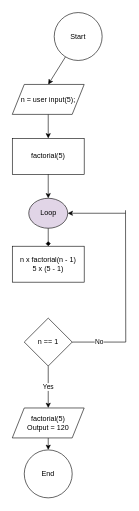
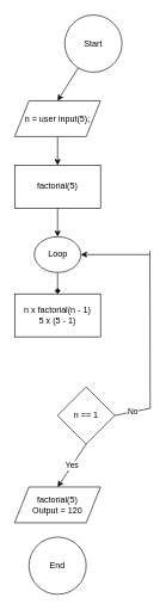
  <mxCell id="0" />
  <mxCell id="1" parent="0" />
  <mxCell id="2" style="edgeStyle=none;html=1;entryX=0.5;entryY=0;entryDx=0;entryDy=0;" edge="1" parent="1" target="12"><mxGeometry relative="1" as="geometry"><mxPoint x="80" y="170" as="sourcePoint" /><mxPoint x="80" y="210" as="targetPoint" /></mxGeometry></mxCell>
  <mxCell id="3" style="edgeStyle=none;html=1;entryX=0.5;entryY=0;entryDx=0;entryDy=0;" edge="1" parent="1" source="4"><mxGeometry relative="1" as="geometry"><mxPoint x="80" y="140" as="targetPoint" /></mxGeometry></mxCell>
  <mxCell id="4" value="Start" style="ellipse;whiteSpace=wrap;html=1;" vertex="1" parent="1"><mxGeometry x="90" y="20" width="80" height="80" as="geometry" /></mxCell>
  <mxCell id="5" style="edgeStyle=none;html=1;entryX=0.5;entryY=0;entryDx=0;entryDy=0;" edge="1" parent="1"><mxGeometry relative="1" as="geometry"><mxPoint x="80" y="270" as="sourcePoint" /><mxPoint x="80" y="330" as="targetPoint" /></mxGeometry></mxCell>
- <mxCell id="6" value="n == 1" style="rhombus;whiteSpace=wrap;html=1;" vertex="1" parent="1"><mxGeometry x="40" y="530" width="80" height="80" as="geometry" /></mxCell>
+ <mxCell id="6" value="n == 1" style="rhombus;whiteSpace=wrap;html=1;" vertex="1" parent="1"><mxGeometry x="80" y="540" width="80" height="80" as="geometry" /></mxCell>
  <mxCell id="7" value="No" style="endArrow=none;html=1;exitX=1;exitY=0.5;exitDx=0;exitDy=0;" edge="1" parent="1" source="6"><mxGeometry width="50" height="50" relative="1" as="geometry"><mxPoint x="129.41" y="570" as="sourcePoint" /><mxPoint x="209.41" y="570" as="targetPoint" /></mxGeometry></mxCell>
  <mxCell id="8" value="" style="endArrow=none;html=1;endSize=5;" edge="1" parent="1"><mxGeometry width="50" height="50" relative="1" as="geometry"><mxPoint x="209.41" y="570" as="sourcePoint" /><mxPoint x="209" y="350" as="targetPoint" /></mxGeometry></mxCell>
  <mxCell id="9" value="" style="endArrow=classic;html=1;entryX=1;entryY=0.5;entryDx=0;entryDy=0;" edge="1" parent="1" target="18"><mxGeometry width="50" height="50" relative="1" as="geometry"><mxPoint x="209" y="355" as="sourcePoint" /><mxPoint x="144.41" y="354.58" as="targetPoint" /></mxGeometry></mxCell>
  <mxCell id="10" value="Yes" style="endArrow=classic;html=1;exitX=0.5;exitY=1;exitDx=0;exitDy=0;" edge="1" parent="1" source="6"><mxGeometry width="50" height="50" relative="1" as="geometry"><mxPoint x="65" y="700" as="sourcePoint" /><mxPoint x="80" y="680" as="targetPoint" /></mxGeometry></mxCell>
  <mxCell id="11" value="n = user input(5);" style="shape=parallelogram;perimeter=parallelogramPerimeter;whiteSpace=wrap;html=1;fixedSize=1;" vertex="1" parent="1"><mxGeometry x="20" y="140" width="120" height="50" as="geometry" /></mxCell>
  <mxCell id="12" value="factorial(5)" style="rounded=0;whiteSpace=wrap;html=1;" vertex="1" parent="1"><mxGeometry x="20" y="230" width="120" height="60" as="geometry" /></mxCell>
  <mxCell id="13" value="n x factorial(n - 1)&lt;br&gt;5 x (5 - 1)" style="rounded=0;whiteSpace=wrap;html=1;" vertex="1" parent="1"><mxGeometry x="20" y="410" width="120" height="60" as="geometry" /></mxCell>
- <mxCell id="14" style="edgeStyle=none;html=1;entryX=0.5;entryY=0;entryDx=0;entryDy=0;" edge="1" parent="1" source="15" target="16"><mxGeometry relative="1" as="geometry" /></mxCell>
  <mxCell id="15" value="factorial(5)&lt;br&gt;Output = 120" style="shape=parallelogram;perimeter=parallelogramPerimeter;whiteSpace=wrap;html=1;fixedSize=1;" vertex="1" parent="1"><mxGeometry x="20" y="680" width="120" height="50" as="geometry" /></mxCell>
  <mxCell id="16" value="End" style="ellipse;whiteSpace=wrap;html=1;aspect=fixed;" vertex="1" parent="1"><mxGeometry x="40" y="750" width="80" height="80" as="geometry" /></mxCell>
  <mxCell id="17" style="edgeStyle=none;html=1;entryX=0.5;entryY=0;entryDx=0;entryDy=0;endArrow=diamond;" edge="1" parent="1" source="18" target="13"><mxGeometry relative="1" as="geometry" /></mxCell>
- <mxCell id="18" value="Loop" style="ellipse;whiteSpace=wrap;html=1;fillColor=#e1d5e7;" vertex="1" parent="1"><mxGeometry x="47.5" y="330" width="65" height="50" as="geometry" /></mxCell>
+ <mxCell id="18" value="Loop" style="ellipse;whiteSpace=wrap;html=1;" vertex="1" parent="1"><mxGeometry x="47.5" y="330" width="65" height="50" as="geometry" /></mxCell>
